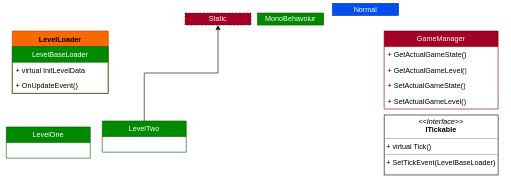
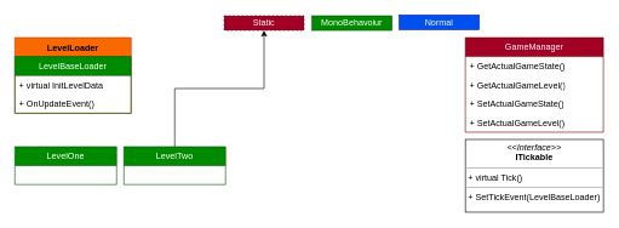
  <mxCell id="0" />
  <mxCell id="1" parent="0" />
  <mxCell id="2" value="GameManager" style="swimlane;fontStyle=0;childLayout=stackLayout;horizontal=1;startSize=26;fillColor=#a20025;horizontalStack=0;resizeParent=1;resizeParentMax=0;resizeLast=0;collapsible=1;marginBottom=0;whiteSpace=wrap;html=1;fontColor=#ffffff;strokeColor=#6F0000;" vertex="1" parent="1"><mxGeometry x="640" y="51" width="190" height="130" as="geometry" /></mxCell>
  <mxCell id="3" value="+ GetActualGameState()" style="text;strokeColor=none;fillColor=none;align=left;verticalAlign=top;spacingLeft=4;spacingRight=4;overflow=hidden;rotatable=0;points=[[0,0.5],[1,0.5]];portConstraint=eastwest;whiteSpace=wrap;html=1;" vertex="1" parent="2"><mxGeometry y="26" width="190" height="26" as="geometry" /></mxCell>
  <mxCell id="4" value="+ GetActualGameLevel()" style="text;strokeColor=none;fillColor=none;align=left;verticalAlign=top;spacingLeft=4;spacingRight=4;overflow=hidden;rotatable=0;points=[[0,0.5],[1,0.5]];portConstraint=eastwest;whiteSpace=wrap;html=1;" vertex="1" parent="2"><mxGeometry y="52" width="190" height="26" as="geometry" /></mxCell>
  <mxCell id="5" value="+ SetActualGameState()" style="text;strokeColor=none;fillColor=none;align=left;verticalAlign=top;spacingLeft=4;spacingRight=4;overflow=hidden;rotatable=0;points=[[0,0.5],[1,0.5]];portConstraint=eastwest;whiteSpace=wrap;html=1;" vertex="1" parent="2"><mxGeometry y="78" width="190" height="26" as="geometry" /></mxCell>
  <mxCell id="6" value="+ SetActualGameLevel()" style="text;strokeColor=none;fillColor=none;align=left;verticalAlign=top;spacingLeft=4;spacingRight=4;overflow=hidden;rotatable=0;points=[[0,0.5],[1,0.5]];portConstraint=eastwest;whiteSpace=wrap;html=1;" vertex="1" parent="2"><mxGeometry y="104" width="190" height="26" as="geometry" /></mxCell>
  <mxCell id="7" value="Static" style="html=1;whiteSpace=wrap;fillColor=#a20025;fontColor=#ffffff;strokeColor=#6F0000;dashed=1;" vertex="1" parent="1"><mxGeometry x="308" y="21" width="110" height="20" as="geometry" /></mxCell>
- <mxCell id="8" value="Normal" style="html=1;whiteSpace=wrap;fillColor=#0050ef;fontColor=#ffffff;strokeColor=#001DBC;" vertex="1" parent="1"><mxGeometry x="554" y="5" width="110" height="20" as="geometry" /></mxCell>
+ <mxCell id="8" value="Normal" style="html=1;whiteSpace=wrap;fillColor=#0050ef;fontColor=#ffffff;strokeColor=#001DBC;" vertex="1" parent="1"><mxGeometry x="549" y="20" width="110" height="20" as="geometry" /></mxCell>
  <mxCell id="9" style="edgeStyle=orthogonalEdgeStyle;rounded=0;orthogonalLoop=1;jettySize=auto;html=1;exitX=0.5;exitY=1;exitDx=0;exitDy=0;" edge="1" parent="1" source="8" target="8"><mxGeometry relative="1" as="geometry" /></mxCell>
  <mxCell id="10" value="&lt;p style=&quot;margin:0px;margin-top:4px;text-align:center;&quot;&gt;&lt;i&gt;&amp;lt;&amp;lt;Interface&amp;gt;&amp;gt;&lt;/i&gt;&lt;br&gt;&lt;b&gt;ITickable&lt;/b&gt;&lt;/p&gt;&lt;hr size=&quot;1&quot;&gt;&lt;p style=&quot;margin:0px;margin-left:4px;&quot;&gt;+ virtual Tick()&lt;/p&gt;&lt;hr size=&quot;1&quot;&gt;&lt;p style=&quot;margin:0px;margin-left:4px;&quot;&gt;+ SetTickEvent(LevelBaseLoader&lt;span style=&quot;background-color: initial;&quot;&gt;)&lt;/span&gt;&lt;/p&gt;" style="verticalAlign=top;align=left;overflow=fill;fontSize=12;fontFamily=Helvetica;html=1;whiteSpace=wrap;" vertex="1" parent="1"><mxGeometry x="640" y="191" width="190" height="100" as="geometry" /></mxCell>
  <mxCell id="11" value="LevelLoader" style="swimlane;fontStyle=1;align=center;verticalAlign=top;childLayout=stackLayout;horizontal=1;startSize=26;horizontalStack=0;resizeParent=1;resizeParentMax=0;resizeLast=0;collapsible=1;marginBottom=0;whiteSpace=wrap;html=1;fillColor=#fa6800;fontColor=#000000;strokeColor=#C73500;" vertex="1" parent="1"><mxGeometry x="20" y="51" width="160" height="104" as="geometry"><mxRectangle x="310" y="189" width="110" height="30" as="alternateBounds" /></mxGeometry></mxCell>
  <mxCell id="12" value="LevelBaseLoader" style="swimlane;fontStyle=0;childLayout=stackLayout;horizontal=1;startSize=26;fillColor=#008a00;horizontalStack=0;resizeParent=1;resizeParentMax=0;resizeLast=0;collapsible=1;marginBottom=0;whiteSpace=wrap;html=1;fontColor=#ffffff;strokeColor=#005700;gradientColor=none;swimlaneFillColor=none;" vertex="1" parent="11"><mxGeometry y="26" width="160" height="78" as="geometry"><mxRectangle y="26" width="160" height="30" as="alternateBounds" /></mxGeometry></mxCell>
  <mxCell id="13" value="+ virtual InitLevelData" style="text;strokeColor=none;fillColor=none;align=left;verticalAlign=top;spacingLeft=4;spacingRight=4;overflow=hidden;rotatable=0;points=[[0,0.5],[1,0.5]];portConstraint=eastwest;whiteSpace=wrap;html=1;" vertex="1" parent="12"><mxGeometry y="26" width="160" height="26" as="geometry" /></mxCell>
  <mxCell id="14" value="+ OnUpdateEvent()" style="text;strokeColor=none;fillColor=none;align=left;verticalAlign=top;spacingLeft=4;spacingRight=4;overflow=hidden;rotatable=0;points=[[0,0.5],[1,0.5]];portConstraint=eastwest;whiteSpace=wrap;html=1;" vertex="1" parent="12"><mxGeometry y="52" width="160" height="26" as="geometry" /></mxCell>
  <mxCell id="15" value="MonoBehavoiur" style="html=1;whiteSpace=wrap;fillColor=#008a00;fontColor=#ffffff;strokeColor=#005700;" vertex="1" parent="1"><mxGeometry x="429" y="21" width="110" height="20" as="geometry" /></mxCell>
- <mxCell id="16" value="LevelOne" style="swimlane;fontStyle=0;childLayout=stackLayout;horizontal=1;startSize=26;fillColor=#008a00;horizontalStack=0;resizeParent=1;resizeParentMax=0;resizeLast=0;collapsible=1;marginBottom=0;whiteSpace=wrap;html=1;fontColor=#ffffff;strokeColor=#005700;" vertex="1" parent="1"><mxGeometry x="10" y="211" width="140" height="52" as="geometry" /></mxCell>
+ <mxCell id="16" value="LevelOne" style="swimlane;fontStyle=0;childLayout=stackLayout;horizontal=1;startSize=26;fillColor=#008a00;horizontalStack=0;resizeParent=1;resizeParentMax=0;resizeLast=0;collapsible=1;marginBottom=0;whiteSpace=wrap;html=1;fontColor=#ffffff;strokeColor=#005700;" vertex="1" parent="1"><mxGeometry x="20" y="201" width="140" height="52" as="geometry" /></mxCell>
  <mxCell id="17" style="edgeStyle=orthogonalEdgeStyle;rounded=0;orthogonalLoop=1;jettySize=auto;html=1;exitX=0.5;exitY=0;exitDx=0;exitDy=0;" edge="1" parent="1" source="18" target="7"><mxGeometry relative="1" as="geometry" /></mxCell>
  <mxCell id="18" value="LevelTwo&lt;br&gt;" style="swimlane;fontStyle=0;childLayout=stackLayout;horizontal=1;startSize=26;fillColor=#008a00;horizontalStack=0;resizeParent=1;resizeParentMax=0;resizeLast=0;collapsible=1;marginBottom=0;whiteSpace=wrap;html=1;fontColor=#ffffff;strokeColor=#005700;" vertex="1" parent="1"><mxGeometry x="170" y="201" width="140" height="52" as="geometry" /></mxCell>
